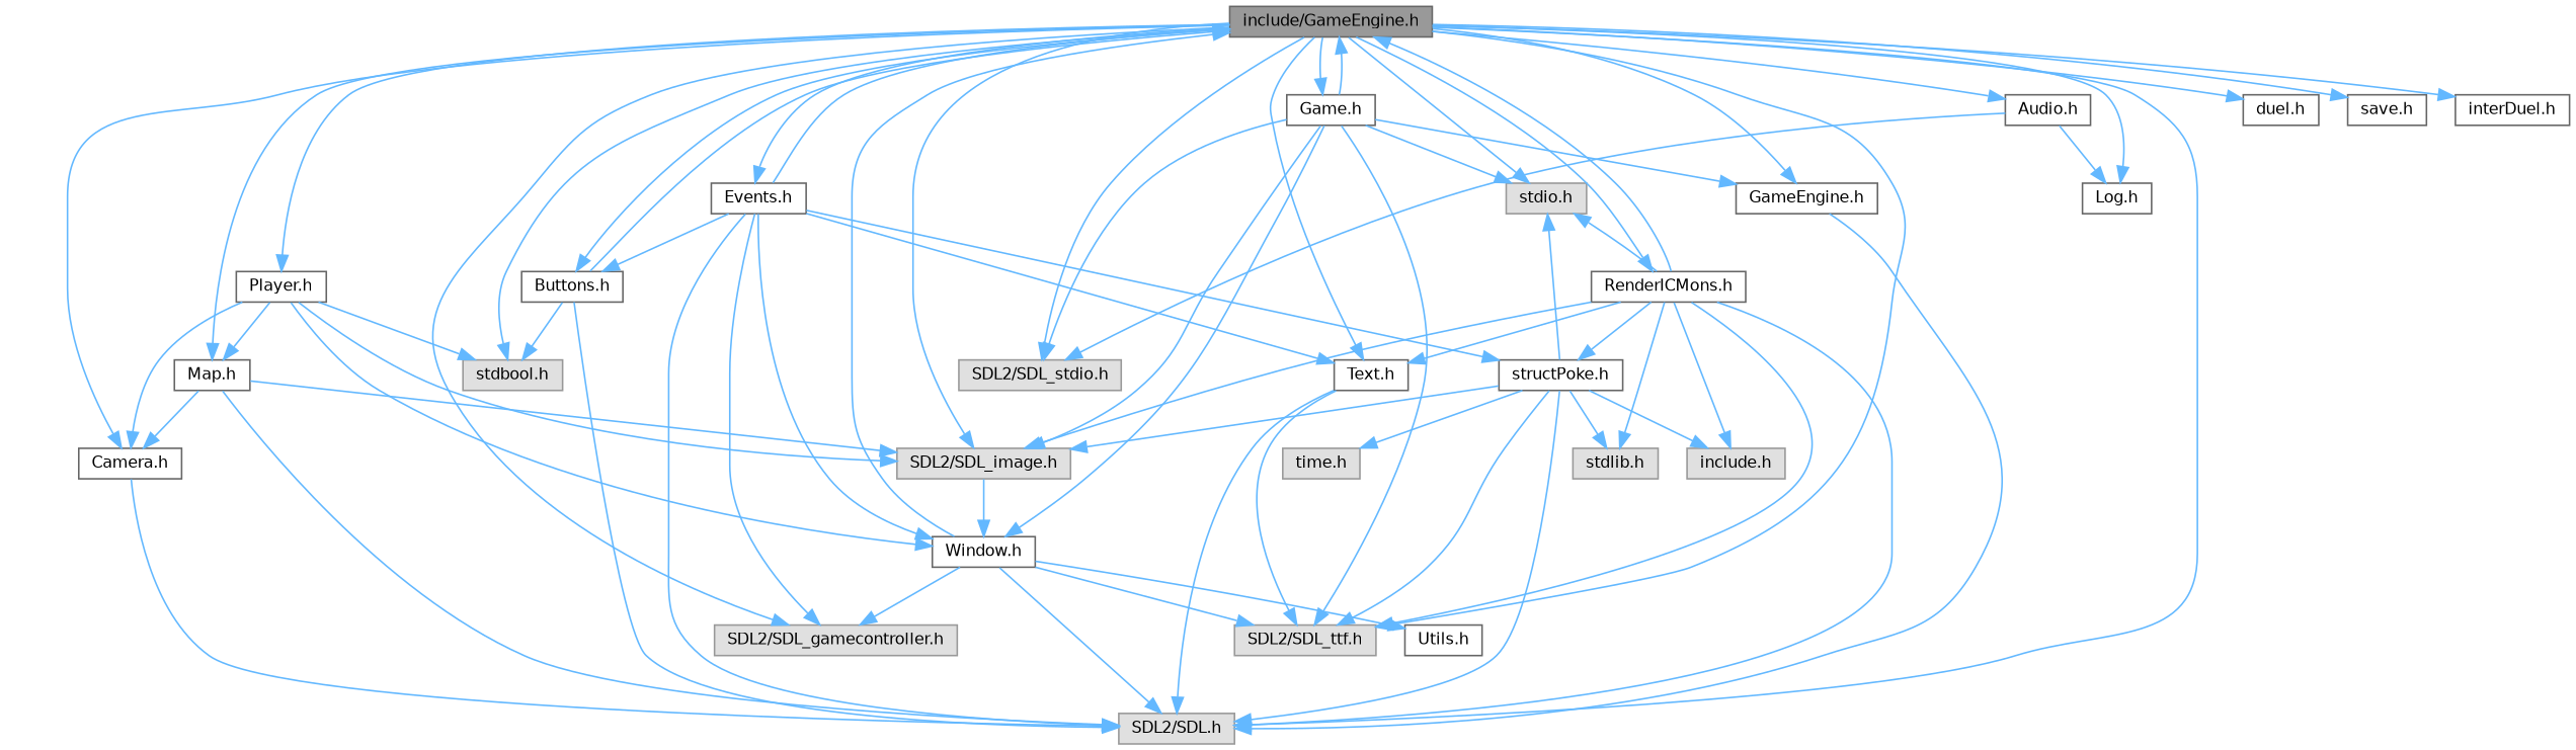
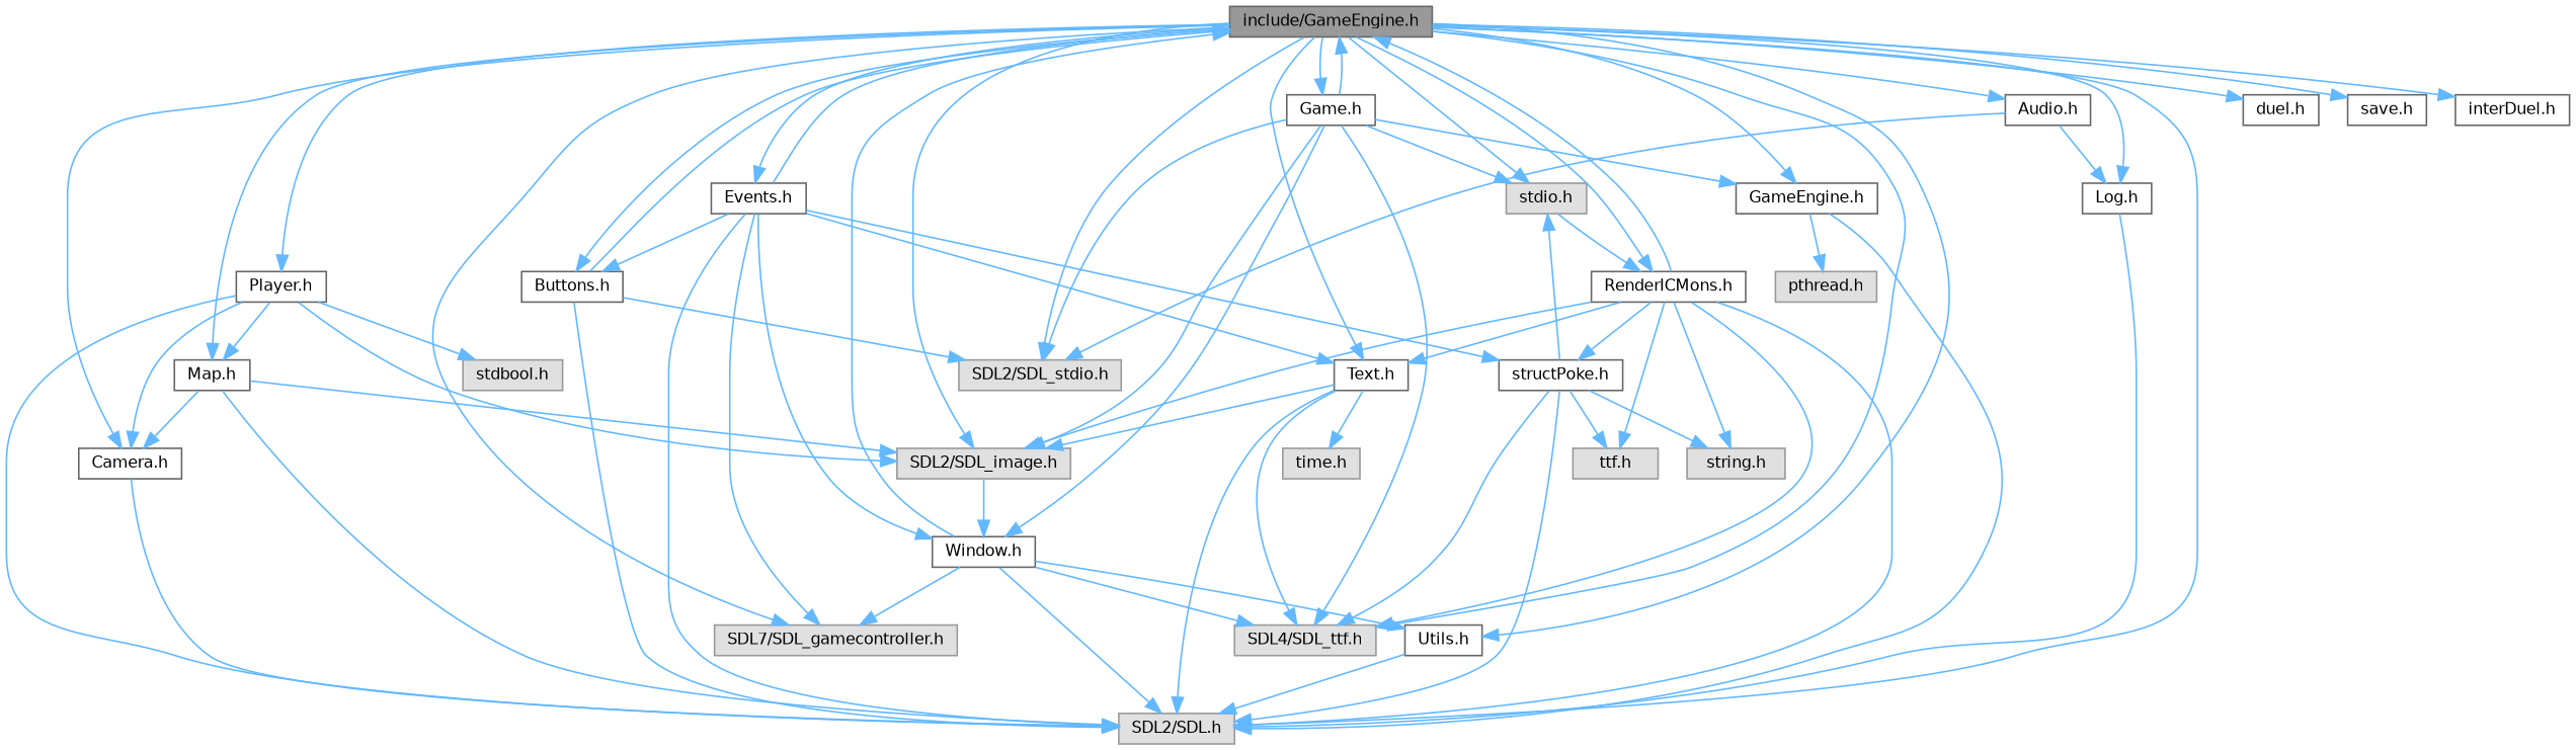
  digraph {
    node [color=grey40 fillcolor=white fontname=Helvetica fontsize=10 shape=box style=filled]
    edge [color=steelblue1 fontname=Helvetica fontsize=10 labelfontname=Helvetica labelfontsize=10 style=solid]
    n1 [color=gray40 fillcolor=grey60 fontcolor=black height=0.2 label="include/GameEngine.h" width=0.4]
    n2 [color=grey60 fillcolor="#E0E0E0" height=0.2 label="SDL2/SDL.h" width=0.4]
    n3 [color=grey60 fillcolor="#E0E0E0" height=0.2 label="SDL2/SDL_stdio.h" width=0.4]
    n4 [color=grey60 fillcolor="#E0E0E0" height=0.2 label="SDL2/SDL_image.h" width=0.4]
-   n5 [color=grey60 fillcolor="#E0E0E0" height=0.2 label="SDL2/SDL_ttf.h" width=0.4]
-   n6 [color=grey60 fillcolor="#E0E0E0" height=0.2 label="SDL2/SDL_gamecontroller.h" width=0.4]
+   n5 [color=grey60 fillcolor="#E0E0E0" height=0.2 label="SDL4/SDL_ttf.h" width=0.4]
+   n6 [color=grey60 fillcolor="#E0E0E0" height=0.2 label="SDL7/SDL_gamecontroller.h" width=0.4]
    n7 [color=grey60 fillcolor="#E0E0E0" height=0.2 label="stdio.h" width=0.4]
    n8 [height=0.2 label="Log.h" width=0.4]
    n9 [height=0.2 label="Audio.h" width=0.4]
    n10 [height=0.2 label="Buttons.h" width=0.4]
    n11 [height=0.2 label="duel.h" width=0.4]
    n12 [height=0.2 label="save.h" width=0.4]
    n13 [height=0.2 label="interDuel.h" width=0.4]
    n14 [height=0.2 label="Utils.h" width=0.4]
    n15 [height=0.2 label="Text.h" width=0.4]
    n16 [height=0.2 label="Map.h" width=0.4]
    n17 [height=0.2 label="Camera.h" width=0.4]
    n18 [height=0.2 label="Player.h" width=0.4]
    n19 [height=0.2 label="GameEngine.h" width=0.4]
    n20 [height=0.2 label="Game.h" width=0.4]
    n21 [height=0.2 label="Events.h" width=0.4]
    n22 [height=0.2 label="RenderICMons.h" width=0.4]
    n23 [height=0.2 label="Window.h" width=0.4]
-   n24 [color=grey60 fillcolor="#E0E0E0" height=0.2 label="stdlib.h" width=0.4]
+   n24 [color=grey60 fillcolor="#E0E0E0" height=0.2 label="ttf.h" width=0.4]
    n25 [height=0.2 label="structPoke.h" width=0.4]
    n26 [color=grey60 fillcolor="#E0E0E0" height=0.2 label="time.h" width=0.4]
-   n27 [color=grey60 fillcolor="#E0E0E0" height=0.2 label="include.h" width=0.4]
+   n27 [color=grey60 fillcolor="#E0E0E0" height=0.2 label="string.h" width=0.4]
    n28 [color=grey60 fillcolor="#E0E0E0" height=0.2 label="stdbool.h" width=0.4]
+   n29 [color=grey60 fillcolor="#E0E0E0" height=0.2 label="pthread.h" width=0.4]
    n1 -> n2
    n1 -> n3
    n1 -> n4
    n1 -> n5
    n1 -> n6
    n1 -> n7
    n1 -> n8
    n1 -> n9
    n1 -> n10
    n1 -> n11
    n1 -> n12
    n1 -> n13
-   n1 -> n28
+   n1 -> n14
    n1 -> n15
    n1 -> n16
    n1 -> n17
    n1 -> n18
    n1 -> n19
    n1 -> n20
    n1 -> n21
    n1 -> n22
    n4 -> n23
+   n8 -> n2
    n9 -> n3
    n9 -> n8
    n10 -> n1
    n10 -> n2
-   n10 -> n28
+   n10 -> n3
+   n14 -> n2
    n15 -> n2
    n15 -> n5
    n16 -> n2
    n16 -> n4
    n16 -> n17
    n17 -> n2
-   n18 -> n23
+   n18 -> n2
    n18 -> n4
    n18 -> n16
    n18 -> n17
    n18 -> n28
    n19 -> n2
+   n19 -> n29
    n20 -> n1
    n20 -> n3
    n20 -> n4
    n20 -> n5
    n20 -> n7
    n20 -> n19
    n20 -> n23
    n21 -> n1
    n21 -> n2
    n21 -> n6
    n21 -> n10
    n21 -> n15
    n21 -> n23
    n21 -> n25
    n22 -> n1
    n22 -> n2
    n22 -> n4
    n22 -> n5
-   n22 -> n7
+   n7 -> n22
    n22 -> n15
    n22 -> n24
    n22 -> n25
    n22 -> n27
    n23 -> n1
    n23 -> n2
    n23 -> n5
    n23 -> n6
    n23 -> n14
    n25 -> n2
-   n25 -> n4
+   n15 -> n4
    n25 -> n5
    n25 -> n7
    n25 -> n24
-   n25 -> n26
+   n15 -> n26
    n25 -> n27
  }
